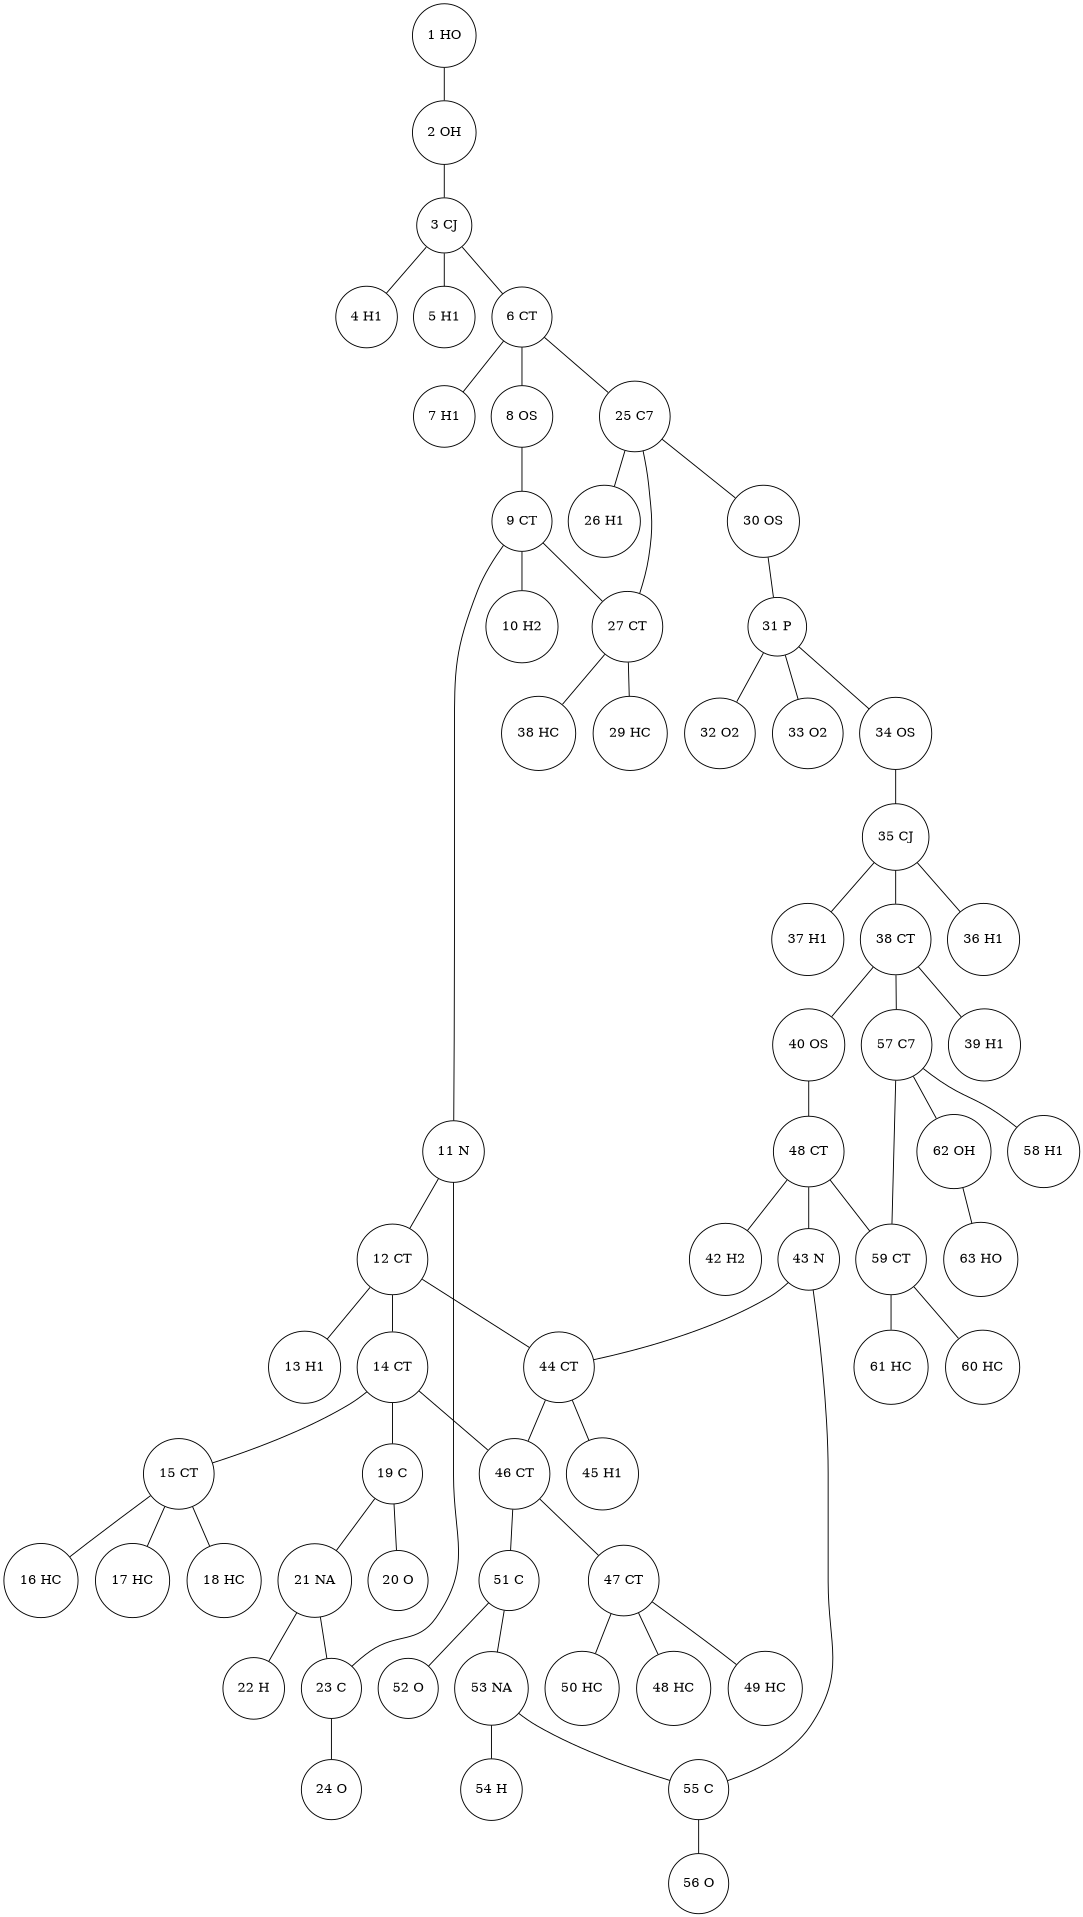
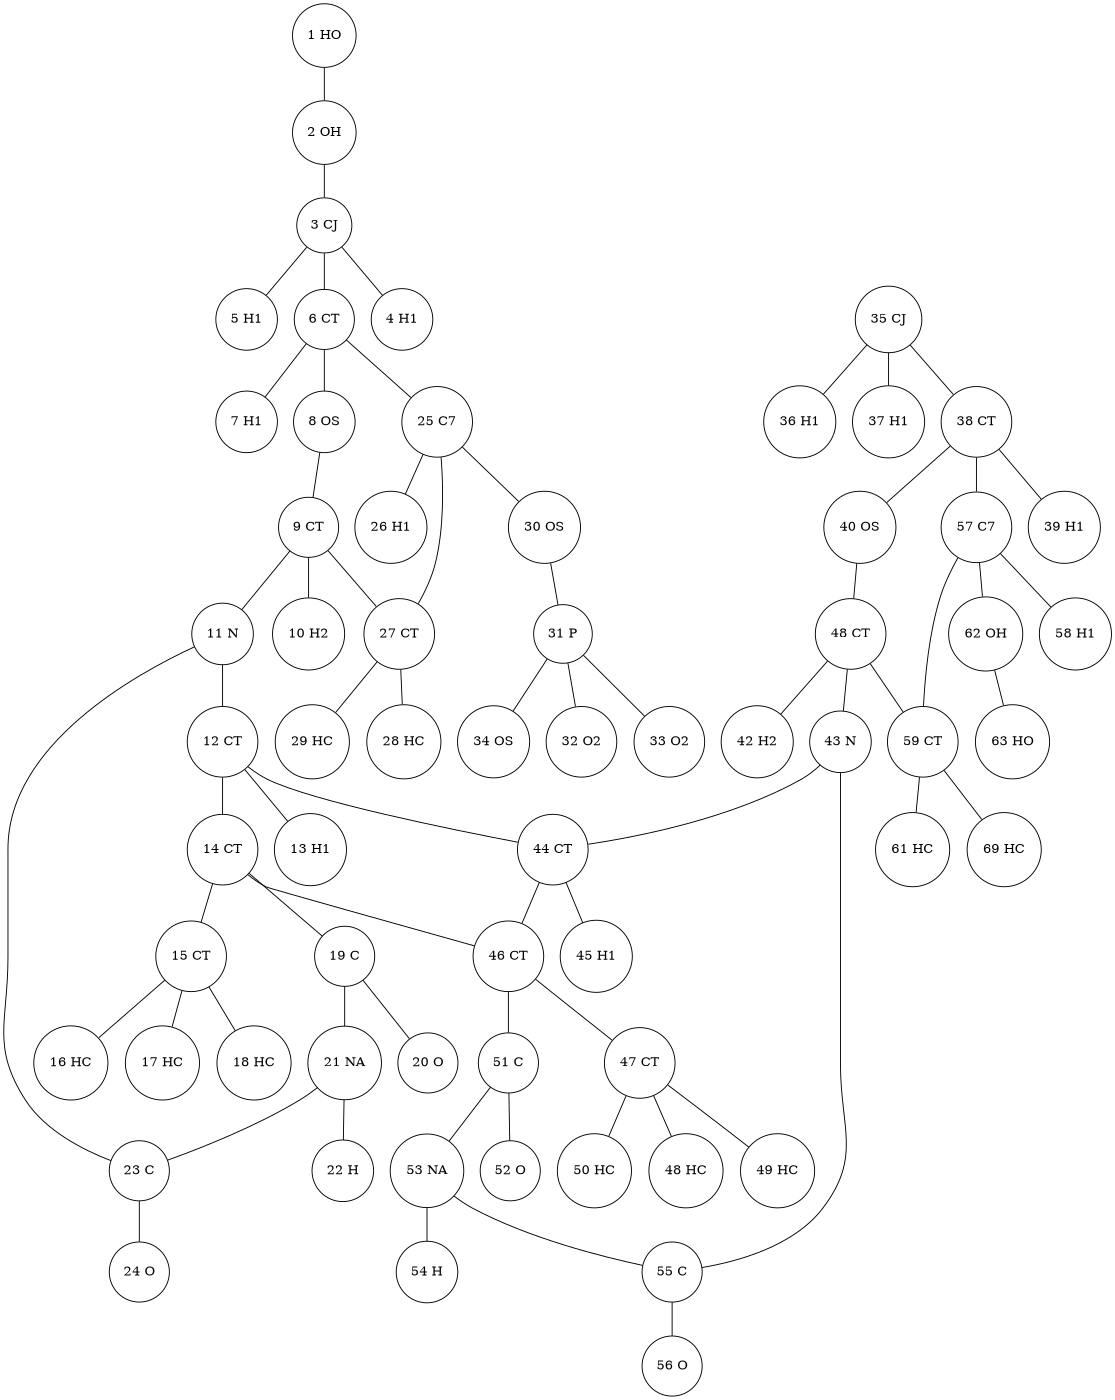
  graph {
    node [shape=circle]
    "1 HO"
    "2 OH"
    "3 CJ"
    "4 H1"
    "5 H1"
    "6 CT"
    "7 H1"
    "8 OS"
    "25 C7"
    "9 CT"
    "27 CT"
    "26 H1"
    "30 OS"
    "10 H2"
    "11 N"
-   "28 HC" [label="38 HC"]
+   "28 HC"
    "29 HC"
    "31 P"
    "12 CT"
    "23 C"
    "13 H1"
    "14 CT"
    "44 CT"
    "24 O"
    "15 CT"
    "19 C"
    "46 CT"
    "45 H1"
    "16 HC"
    "17 HC"
    "18 HC"
    "20 O"
    "21 NA"
    "47 CT"
    "51 C"
    "22 H"
    "48 HC"
    "49 HC"
    "50 HC"
    "52 O"
    "53 NA"
    "32 O2"
    "33 O2"
    "34 OS"
    "35 CJ"
    "36 H1"
    "37 H1"
    "38 CT"
    "39 H1"
    "40 OS"
    "57 C7"
    n52 [label="48 CT"]
    "59 CT"
    "58 H1"
    "62 OH"
    "42 H2"
    "43 N"
-   "60 HC"
+   "60 HC" [label="69 HC"]
    "61 HC"
    "63 HO"
    "55 C"
    "56 O"
    "54 H"
    "1 HO" -- "2 OH"
    "2 OH" -- "3 CJ"
    "3 CJ" -- "4 H1"
    "3 CJ" -- "5 H1"
    "3 CJ" -- "6 CT"
    "6 CT" -- "7 H1"
    "6 CT" -- "8 OS"
    "6 CT" -- "25 C7"
    "8 OS" -- "9 CT"
    "25 C7" -- "27 CT"
    "25 C7" -- "26 H1"
    "25 C7" -- "30 OS"
    "9 CT" -- "27 CT"
    "9 CT" -- "10 H2"
    "9 CT" -- "11 N"
    "27 CT" -- "28 HC"
    "27 CT" -- "29 HC"
    "30 OS" -- "31 P"
    "11 N" -- "12 CT"
    "11 N" -- "23 C"
    "31 P" -- "32 O2"
    "31 P" -- "33 O2"
    "31 P" -- "34 OS"
    "12 CT" -- "13 H1"
    "12 CT" -- "14 CT"
    "12 CT" -- "44 CT"
    "23 C" -- "24 O"
    "14 CT" -- "15 CT"
    "14 CT" -- "19 C"
    "14 CT" -- "46 CT"
    "44 CT" -- "46 CT"
    "44 CT" -- "45 H1"
    "15 CT" -- "16 HC"
    "15 CT" -- "17 HC"
    "15 CT" -- "18 HC"
    "19 C" -- "20 O"
    "19 C" -- "21 NA"
    "46 CT" -- "47 CT"
    "46 CT" -- "51 C"
    "21 NA" -- "23 C"
    "21 NA" -- "22 H"
    "47 CT" -- "48 HC"
    "47 CT" -- "49 HC"
    "47 CT" -- "50 HC"
    "51 C" -- "52 O"
    "51 C" -- "53 NA"
    "53 NA" -- "55 C"
    "53 NA" -- "54 H"
-   "34 OS" -- "35 CJ"
    "35 CJ" -- "36 H1"
    "35 CJ" -- "37 H1"
    "35 CJ" -- "38 CT"
    "38 CT" -- "39 H1"
    "38 CT" -- "40 OS"
    "38 CT" -- "57 C7"
    "40 OS" -- n52
    "57 C7" -- "59 CT"
    "57 C7" -- "58 H1"
    "57 C7" -- "62 OH"
    n52 -- "59 CT"
    n52 -- "42 H2"
    n52 -- "43 N"
    "59 CT" -- "60 HC"
    "59 CT" -- "61 HC"
    "62 OH" -- "63 HO"
    "43 N" -- "44 CT"
    "43 N" -- "55 C"
    "55 C" -- "56 O"
  }
